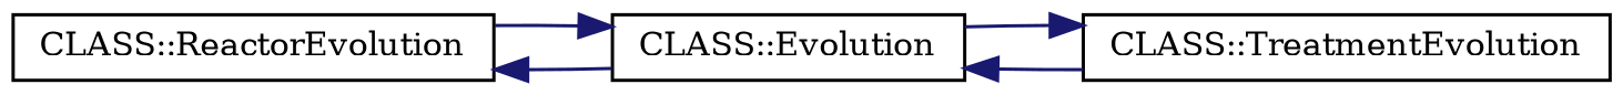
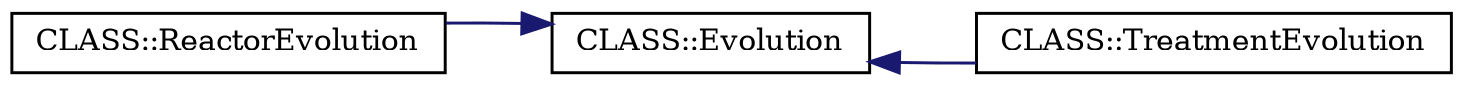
  digraph {
    fontname="DejaVu Serif"
    rankdir=LR
    node [color=black fillcolor=white fontname="DejaVu Serif" fontsize=10 shape=record style=filled]
    edge [color=midnightblue dir=back fontname="DejaVu Serif" fontsize=10 labelfontname=Helvetica labelfontsize=10 style=solid]
    n1 [height=0.2 label="CLASS::ReactorEvolution" width=0.4]
    n2 [height=0.2 label="CLASS::Evolution" width=0.4]
    n3 [height=0.2 label="CLASS::TreatmentEvolution" width=0.4]
-   n1 -> n2
    n2 -> n1
    n2 -> n3
-   n3 -> n2
  }
